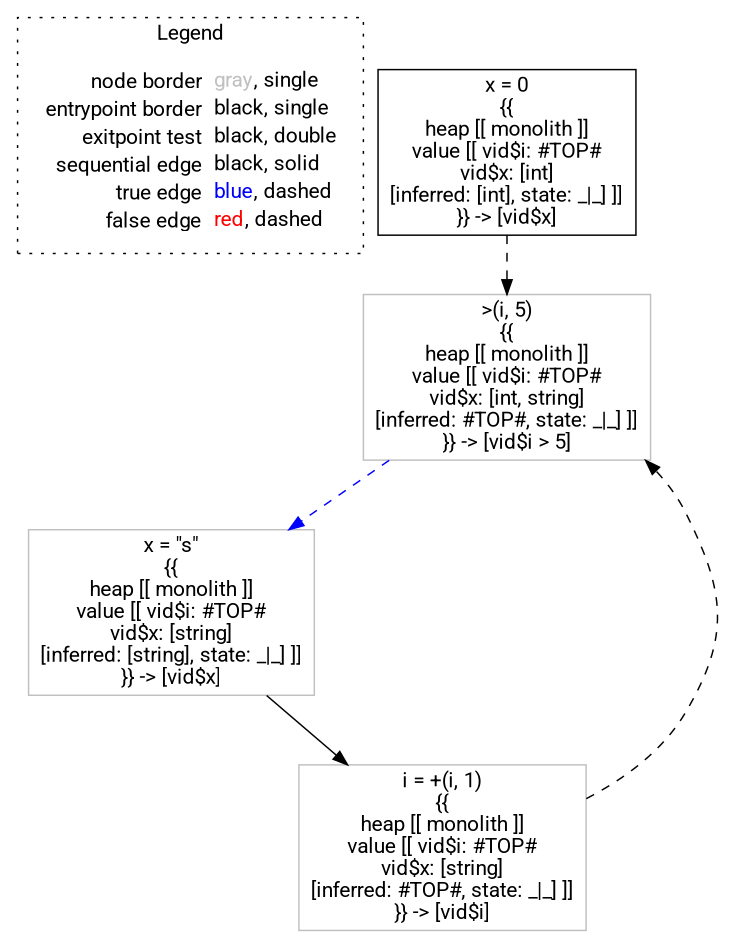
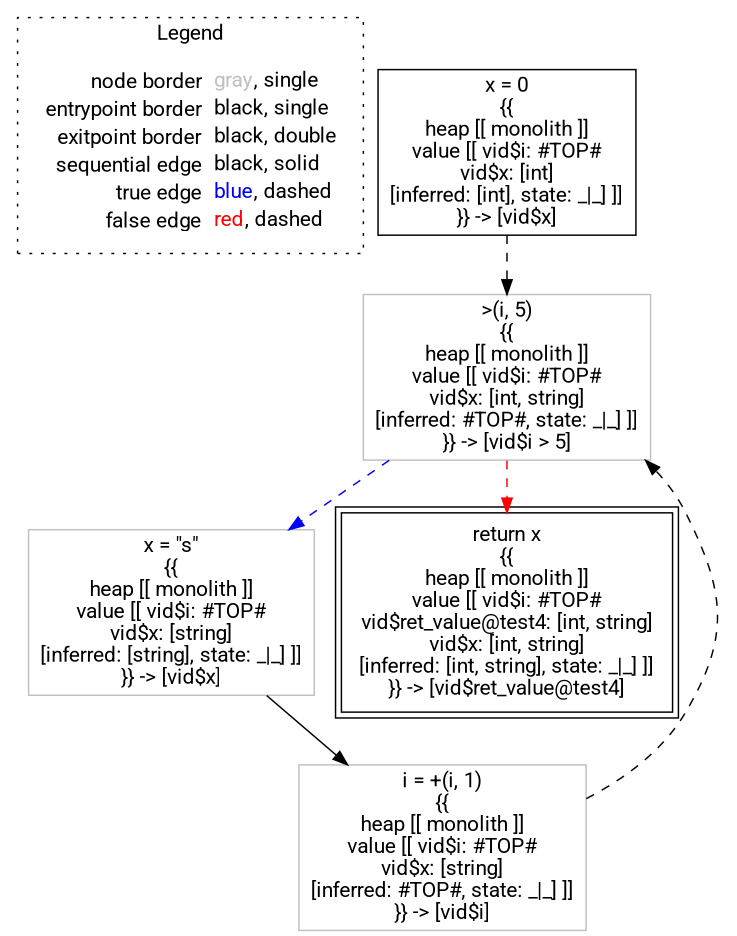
  digraph {
    fontname=Roboto
    node [fontname=Roboto shape=rect color=gray]
    edge [color=black fontname=Roboto style=dashed]
-   n1 [label=<<table border="0" cellpadding="2" cellspacing="0" cellborder="0"><tr><td align="right">node border&nbsp;</td><td align="left"><font color="gray">gray</font>, single</td></tr><tr><td align="right">entrypoint border&nbsp;</td><td align="left"><font color="black">black</font>, single</td></tr><tr><td align="right">exitpoint test&nbsp;</td><td align="left"><font color="black">black</font>, double</td></tr><tr><td align="right">sequential edge&nbsp;</td><td align="left"><font color="black">black</font>, solid</td></tr><tr><td align="right">true edge&nbsp;</td><td align="left"><font color="blue">blue</font>, dashed</td></tr><tr><td align="right">false edge&nbsp;</td><td align="left"><font color="red">red</font>, dashed</td></tr></table>> shape=plaintext color=""]
+   n1 [label=<<table border="0" cellpadding="2" cellspacing="0" cellborder="0"><tr><td align="right">node border&nbsp;</td><td align="left"><font color="gray">gray</font>, single</td></tr><tr><td align="right">entrypoint border&nbsp;</td><td align="left"><font color="black">black</font>, single</td></tr><tr><td align="right">exitpoint border&nbsp;</td><td align="left"><font color="black">black</font>, double</td></tr><tr><td align="right">sequential edge&nbsp;</td><td align="left"><font color="black">black</font>, solid</td></tr><tr><td align="right">true edge&nbsp;</td><td align="left"><font color="blue">blue</font>, dashed</td></tr><tr><td align="right">false edge&nbsp;</td><td align="left"><font color="red">red</font>, dashed</td></tr></table>> shape=plaintext color=""]
    n2 [color=black label=<x = 0<BR/>{{<BR/>heap [[ monolith ]]<BR/>value [[ vid$i: #TOP#<BR/>vid$x: [int]<BR/>[inferred: [int], state: _|_] ]]<BR/>}} -&gt; [vid$x]>]
    n3 [label=<&gt;(i, 5)<BR/>{{<BR/>heap [[ monolith ]]<BR/>value [[ vid$i: #TOP#<BR/>vid$x: [int, string]<BR/>[inferred: #TOP#, state: _|_] ]]<BR/>}} -&gt; [vid$i &gt; 5]>]
    n4 [label=<x = &quot;s&quot;<BR/>{{<BR/>heap [[ monolith ]]<BR/>value [[ vid$i: #TOP#<BR/>vid$x: [string]<BR/>[inferred: [string], state: _|_] ]]<BR/>}} -&gt; [vid$x]>]
+   n5 [color=black label=<return x<BR/>{{<BR/>heap [[ monolith ]]<BR/>value [[ vid$i: #TOP#<BR/>vid$ret_value@test4: [int, string]<BR/>vid$x: [int, string]<BR/>[inferred: [int, string], state: _|_] ]]<BR/>}} -&gt; [vid$ret_value@test4]> peripheries=2]
    n6 [label=<i = +(i, 1)<BR/>{{<BR/>heap [[ monolith ]]<BR/>value [[ vid$i: #TOP#<BR/>vid$x: [string]<BR/>[inferred: #TOP#, state: _|_] ]]<BR/>}} -&gt; [vid$i]>]
    subgraph cluster_1 {
      label=Legend
      style=dotted
      n1
    }
    n2 -> n3
    n3 -> n4 [color=blue]
+   n3 -> n5 [color=red]
    n4 -> n6 [style=""]
    n6 -> n3
  }
